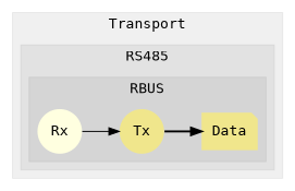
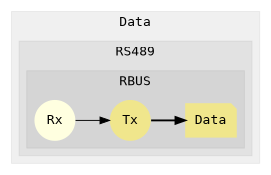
  digraph {
    fontname="DejaVu Sans Mono"
    rankdir=LR
    node [fillcolor=khaki fontname="DejaVu Sans Mono" penwidth=0 shape=circle style=filled]
    edge [fontname="DejaVu Sans Mono"]
    n1 [label=Data shape=note]
    n2 [label=Tx]
    n3 [fillcolor=lightyellow label=Rx]
    subgraph cluster_1 {
      color="#0000000F"
-     label=Transport
+     label=Data
      style=filled
      subgraph cluster_2 {
        color="#0000000F"
-       label=RS485
+       label=RS489
        style=filled
        subgraph cluster_3 {
          color="#0000000F"
          label=RBUS
          style=filled
          n1
          n2
          n3
        }
      }
    }
    n2 -> n1 [style=bold]
    n3 -> n2 [style=solid]
  }
